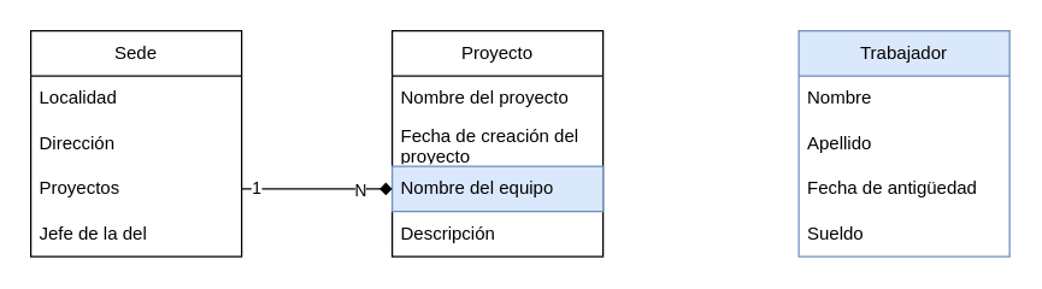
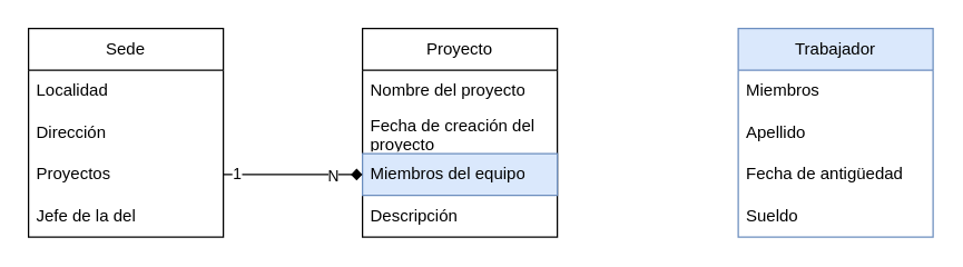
  <mxCell id="0" />
  <mxCell id="1" parent="0" />
  <mxCell id="2" value="Proyecto" style="swimlane;fontStyle=0;childLayout=stackLayout;horizontal=1;startSize=30;horizontalStack=0;resizeParent=1;resizeParentMax=0;resizeLast=0;collapsible=1;marginBottom=0;whiteSpace=wrap;html=1;" vertex="1" parent="1"><mxGeometry x="260" y="20" width="140" height="150" as="geometry" /></mxCell>
  <mxCell id="3" value="Nombre del proyecto" style="text;strokeColor=none;fillColor=none;align=left;verticalAlign=middle;spacingLeft=4;spacingRight=4;overflow=hidden;points=[[0,0.5],[1,0.5]];portConstraint=eastwest;rotatable=0;whiteSpace=wrap;html=1;" vertex="1" parent="2"><mxGeometry y="30" width="140" height="30" as="geometry" /></mxCell>
  <mxCell id="4" value="Fecha de creación del proyecto" style="text;strokeColor=none;fillColor=none;align=left;verticalAlign=middle;spacingLeft=4;spacingRight=4;overflow=hidden;points=[[0,0.5],[1,0.5]];portConstraint=eastwest;rotatable=0;whiteSpace=wrap;html=1;" vertex="1" parent="2"><mxGeometry y="60" width="140" height="30" as="geometry" /></mxCell>
- <mxCell id="5" value="Nombre del equipo&lt;br/&gt;" style="text;strokeColor=#6c8ebf;fillColor=#dae8fc;align=left;verticalAlign=middle;spacingLeft=4;spacingRight=4;overflow=hidden;points=[[0,0.5],[1,0.5]];portConstraint=eastwest;rotatable=0;whiteSpace=wrap;html=1;" vertex="1" parent="2"><mxGeometry y="90" width="140" height="30" as="geometry" /></mxCell>
+ <mxCell id="5" value="Miembros del equipo&lt;br/&gt;" style="text;strokeColor=#6c8ebf;fillColor=#dae8fc;align=left;verticalAlign=middle;spacingLeft=4;spacingRight=4;overflow=hidden;points=[[0,0.5],[1,0.5]];portConstraint=eastwest;rotatable=0;whiteSpace=wrap;html=1;" vertex="1" parent="2"><mxGeometry y="90" width="140" height="30" as="geometry" /></mxCell>
  <mxCell id="6" value="Descripción" style="text;strokeColor=none;fillColor=none;align=left;verticalAlign=middle;spacingLeft=4;spacingRight=4;overflow=hidden;points=[[0,0.5],[1,0.5]];portConstraint=eastwest;rotatable=0;whiteSpace=wrap;html=1;" vertex="1" parent="2"><mxGeometry y="120" width="140" height="30" as="geometry" /></mxCell>
  <mxCell id="7" value="Trabajador" style="swimlane;fontStyle=0;childLayout=stackLayout;horizontal=1;startSize=30;horizontalStack=0;resizeParent=1;resizeParentMax=0;resizeLast=0;collapsible=1;marginBottom=0;whiteSpace=wrap;html=1;fillColor=#dae8fc;strokeColor=#6c8ebf;" vertex="1" parent="1"><mxGeometry x="530" y="20" width="140" height="150" as="geometry" /></mxCell>
- <mxCell id="8" value="Nombre" style="text;strokeColor=none;fillColor=none;align=left;verticalAlign=middle;spacingLeft=4;spacingRight=4;overflow=hidden;points=[[0,0.5],[1,0.5]];portConstraint=eastwest;rotatable=0;whiteSpace=wrap;html=1;" vertex="1" parent="7"><mxGeometry y="30" width="140" height="30" as="geometry" /></mxCell>
+ <mxCell id="8" value="Miembros" style="text;strokeColor=none;fillColor=none;align=left;verticalAlign=middle;spacingLeft=4;spacingRight=4;overflow=hidden;points=[[0,0.5],[1,0.5]];portConstraint=eastwest;rotatable=0;whiteSpace=wrap;html=1;" vertex="1" parent="7"><mxGeometry y="30" width="140" height="30" as="geometry" /></mxCell>
  <mxCell id="9" value="Apellido" style="text;strokeColor=none;fillColor=none;align=left;verticalAlign=middle;spacingLeft=4;spacingRight=4;overflow=hidden;points=[[0,0.5],[1,0.5]];portConstraint=eastwest;rotatable=0;whiteSpace=wrap;html=1;" vertex="1" parent="7"><mxGeometry y="60" width="140" height="30" as="geometry" /></mxCell>
  <mxCell id="10" value="Fecha de antigüedad" style="text;strokeColor=none;fillColor=none;align=left;verticalAlign=middle;spacingLeft=4;spacingRight=4;overflow=hidden;points=[[0,0.5],[1,0.5]];portConstraint=eastwest;rotatable=0;whiteSpace=wrap;html=1;" vertex="1" parent="7"><mxGeometry y="90" width="140" height="30" as="geometry" /></mxCell>
  <mxCell id="11" value="Sueldo" style="text;strokeColor=none;fillColor=none;align=left;verticalAlign=middle;spacingLeft=4;spacingRight=4;overflow=hidden;points=[[0,0.5],[1,0.5]];portConstraint=eastwest;rotatable=0;whiteSpace=wrap;html=1;" vertex="1" parent="7"><mxGeometry y="120" width="140" height="30" as="geometry" /></mxCell>
  <mxCell id="12" value="Sede" style="swimlane;fontStyle=0;childLayout=stackLayout;horizontal=1;startSize=30;horizontalStack=0;resizeParent=1;resizeParentMax=0;resizeLast=0;collapsible=1;marginBottom=0;whiteSpace=wrap;html=1;" vertex="1" parent="1"><mxGeometry x="20" y="20" width="140" height="150" as="geometry" /></mxCell>
  <mxCell id="13" value="Localidad" style="text;strokeColor=none;fillColor=none;align=left;verticalAlign=middle;spacingLeft=4;spacingRight=4;overflow=hidden;points=[[0,0.5],[1,0.5]];portConstraint=eastwest;rotatable=0;whiteSpace=wrap;html=1;" vertex="1" parent="12"><mxGeometry y="30" width="140" height="30" as="geometry" /></mxCell>
  <mxCell id="14" value="Dirección" style="text;strokeColor=none;fillColor=none;align=left;verticalAlign=middle;spacingLeft=4;spacingRight=4;overflow=hidden;points=[[0,0.5],[1,0.5]];portConstraint=eastwest;rotatable=0;whiteSpace=wrap;html=1;" vertex="1" parent="12"><mxGeometry y="60" width="140" height="30" as="geometry" /></mxCell>
  <mxCell id="15" value="Proyectos" style="text;strokeColor=none;fillColor=none;align=left;verticalAlign=middle;spacingLeft=4;spacingRight=4;overflow=hidden;points=[[0,0.5],[1,0.5]];portConstraint=eastwest;rotatable=0;whiteSpace=wrap;html=1;" vertex="1" parent="12"><mxGeometry y="90" width="140" height="30" as="geometry" /></mxCell>
  <mxCell id="16" value="Jefe de la del" style="text;strokeColor=none;fillColor=none;align=left;verticalAlign=middle;spacingLeft=4;spacingRight=4;overflow=hidden;points=[[0,0.5],[1,0.5]];portConstraint=eastwest;rotatable=0;whiteSpace=wrap;html=1;" vertex="1" parent="12"><mxGeometry y="120" width="140" height="30" as="geometry" /></mxCell>
  <mxCell id="17" style="edgeStyle=orthogonalEdgeStyle;rounded=0;orthogonalLoop=1;jettySize=auto;html=1;entryX=0;entryY=0.5;entryDx=0;entryDy=0;endArrow=diamond;" edge="1" parent="1" source="15" target="5"><mxGeometry relative="1" as="geometry" /></mxCell>
  <mxCell id="18" value="1" style="edgeLabel;html=1;align=center;verticalAlign=middle;resizable=0;points=[];" vertex="1" connectable="0" parent="17"><mxGeometry x="-0.826" y="1" relative="1" as="geometry"><mxPoint as="offset" /></mxGeometry></mxCell>
  <mxCell id="19" value="N" style="edgeLabel;html=1;align=center;verticalAlign=middle;resizable=0;points=[];" vertex="1" connectable="0" parent="17"><mxGeometry x="0.569" relative="1" as="geometry"><mxPoint as="offset" /></mxGeometry></mxCell>
